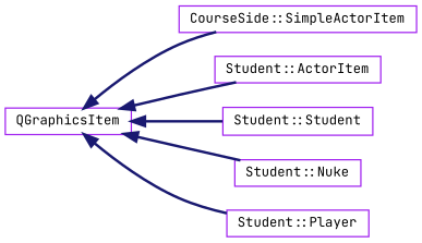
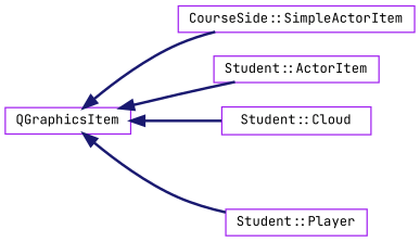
  digraph {
    fontname="JetBrains Mono"
    rankdir=LR
    node [color=purple fillcolor=white fontname="JetBrains Mono" fontsize=10 shape=record style=filled]
    edge [color=midnightblue dir=back fontname="JetBrains Mono" fontsize=10 labelfontname=Helvetica labelfontsize=10 style=bold]
    n1 [height=0.2 label=QGraphicsItem width=0.4]
    n2 [height=0.2 label="CourseSide::SimpleActorItem" width=0.4]
    n3 [height=0.2 label="Student::ActorItem" width=0.4]
-   n4 [height=0.2 label="Student::Student" width=0.4]
-   n5 [height=0.2 label="Student::Nuke" width=0.4]
+   n4 [height=0.2 label="Student::Cloud" width=0.4]
    n6 [height=0.2 label="Student::Player" width=0.4]
    n1 -> n2
    n1 -> n3
    n1 -> n4
-   n1 -> n5
    n1 -> n6
  }
